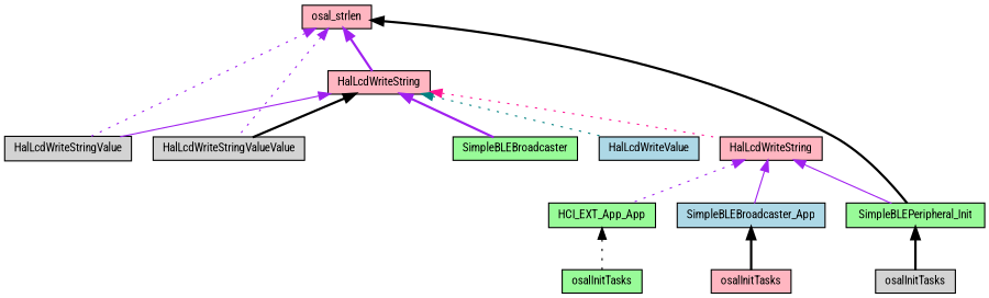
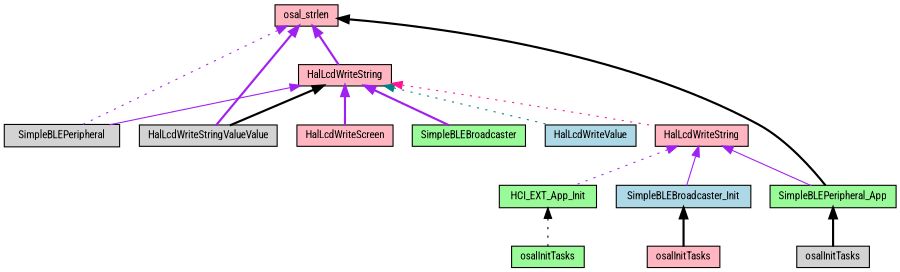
  digraph {
    fontname="Roboto Condensed"
    rankdir=TB
    node [color=black fillcolor=lightpink fontname="Roboto Condensed" fontsize=10 shape=record style=filled]
    edge [color=purple dir=back fontname="Roboto Condensed" fontsize=10 labelfontname=Helvetica labelfontsize=10 style=bold]
    n1 [fontcolor=black height=0.2 label=osal_strlen width=0.4]
    n2 [height=0.2 label=HalLcdWriteString width=0.4]
-   n3 [fillcolor=lightgrey height=0.2 label=HalLcdWriteStringValue width=0.4]
+   n3 [fillcolor=lightgrey height=0.2 label=SimpleBLEPeripheral width=0.4]
    n4 [fillcolor=lightgrey height=0.2 label=HalLcdWriteStringValueValue width=0.4]
-   n5 [fillcolor=palegreen height=0.2 label=SimpleBLEPeripheral_Init width=0.4]
+   n5 [fillcolor=palegreen height=0.2 label=SimpleBLEPeripheral_App width=0.4]
    n6 [fillcolor=lightblue height=0.2 label=HalLcdWriteValue width=0.4]
+   n7 [height=0.2 label=HalLcdWriteScreen width=0.4]
    n8 [fillcolor=palegreen height=0.2 label=SimpleBLEBroadcaster width=0.4]
    n9 [height=0.2 label=HalLcdWriteString width=0.4]
-   n10 [fillcolor=palegreen height=0.2 label=HCI_EXT_App_App width=0.4]
+   n10 [fillcolor=palegreen height=0.2 label=HCI_EXT_App_Init width=0.4]
    n11 [fillcolor=palegreen height=0.2 label=osalInitTasks width=0.4]
-   n12 [fillcolor=lightblue height=0.2 label=SimpleBLEBroadcaster_App width=0.4]
+   n12 [fillcolor=lightblue height=0.2 label=SimpleBLEBroadcaster_Init width=0.4]
    n13 [height=0.2 label=osalInitTasks width=0.4]
    n14 [fillcolor=lightgrey height=0.2 label=osalInitTasks width=0.4]
    n1 -> n2
    n1 -> n3 [style=dotted]
-   n1 -> n4 [style=dotted]
+   n1 -> n4
    n1 -> n5 [color=black]
    n2 -> n3 [style=solid]
    n2 -> n4 [color=black]
    n2 -> n6 [color=teal style=dotted]
+   n2 -> n7
    n2 -> n8
    n2 -> n9 [color=deeppink style=dotted]
    n5 -> n14 [color=black]
    n9 -> n5 [style=solid]
    n9 -> n10 [style=dotted]
    n9 -> n12 [style=solid]
    n10 -> n11 [color=black style=dotted]
    n12 -> n13 [color=black]
  }
